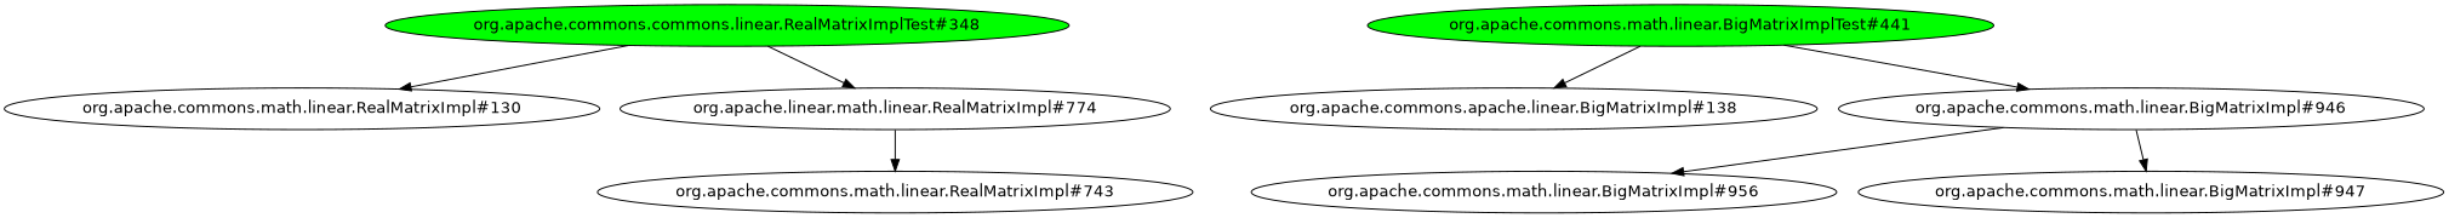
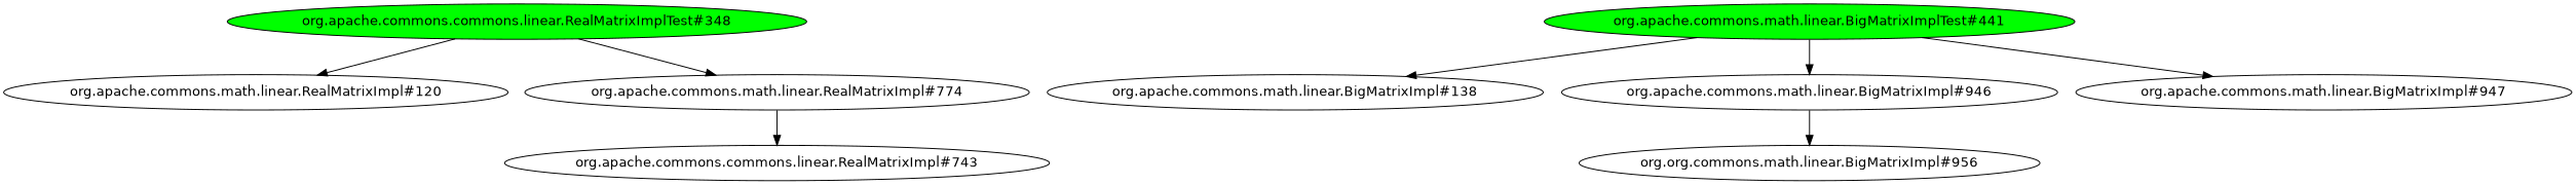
  digraph {
    fontname="DejaVu Sans"
    node [fontname="DejaVu Sans"]
    edge [fontname="DejaVu Sans"]
    n1 [fillcolor=green label="org.apache.commons.commons.linear.RealMatrixImplTest#348" style=filled]
-   "org.apache.commons.math.linear.RealMatrixImpl#130"
-   "org.apache.commons.math.linear.RealMatrixImpl#774" [label="org.apache.linear.math.linear.RealMatrixImpl#774"]
-   "org.apache.commons.math.linear.RealMatrixImpl#743"
+   "org.apache.commons.math.linear.RealMatrixImpl#130" [label="org.apache.commons.math.linear.RealMatrixImpl#120"]
+   "org.apache.commons.math.linear.RealMatrixImpl#774"
+   "org.apache.commons.math.linear.RealMatrixImpl#743" [label="org.apache.commons.commons.linear.RealMatrixImpl#743"]
    "org.apache.commons.math.linear.BigMatrixImplTest#441" [fillcolor=green style=filled]
-   "org.apache.commons.math.linear.BigMatrixImpl#138" [label="org.apache.commons.apache.linear.BigMatrixImpl#138"]
+   "org.apache.commons.math.linear.BigMatrixImpl#138"
    n7 [label="org.apache.commons.math.linear.BigMatrixImpl#946"]
-   "org.apache.commons.math.linear.BigMatrixImpl#956"
+   "org.apache.commons.math.linear.BigMatrixImpl#956" [label="org.org.commons.math.linear.BigMatrixImpl#956"]
    "org.apache.commons.math.linear.BigMatrixImpl#947"
    n1 -> "org.apache.commons.math.linear.RealMatrixImpl#130"
    n1 -> "org.apache.commons.math.linear.RealMatrixImpl#774"
    "org.apache.commons.math.linear.RealMatrixImpl#774" -> "org.apache.commons.math.linear.RealMatrixImpl#743"
    "org.apache.commons.math.linear.BigMatrixImplTest#441" -> "org.apache.commons.math.linear.BigMatrixImpl#138"
    "org.apache.commons.math.linear.BigMatrixImplTest#441" -> n7
    n7 -> "org.apache.commons.math.linear.BigMatrixImpl#956"
-   n7 -> "org.apache.commons.math.linear.BigMatrixImpl#947"
+   "org.apache.commons.math.linear.BigMatrixImplTest#441" -> "org.apache.commons.math.linear.BigMatrixImpl#947"
  }
